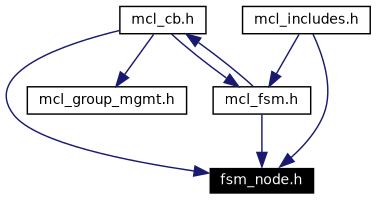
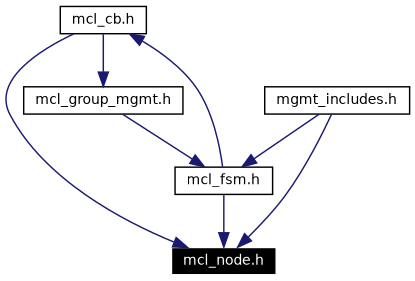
  digraph {
    node [color=black fontname=Helvetica fontsize=10 shape=record]
    edge [color=midnightblue fontname=Helvetica fontsize=10 labelfontname=Helvetica labelfontsize=10 style=solid]
-   n1 [color=white fillcolor=black fontcolor=white height=0.2 label="fsm_node.h" style=filled width=0.4]
+   n1 [color=white fillcolor=black fontcolor=white height=0.2 label="mcl_node.h" style=filled width=0.4]
    n2 [height=0.2 label="mcl_cb.h" width=0.4]
    n3 [height=0.2 label="mcl_fsm.h" width=0.4]
    n4 [height=0.2 label="mcl_group_mgmt.h" width=0.4]
-   n5 [height=0.2 label="mcl_includes.h" width=0.4]
+   n5 [height=0.2 label="mgmt_includes.h" width=0.4]
    n2 -> n1
-   n2 -> n3
+   n4 -> n3
    n2 -> n4
    n3 -> n1
    n3 -> n2
    n5 -> n1
    n5 -> n3
  }
